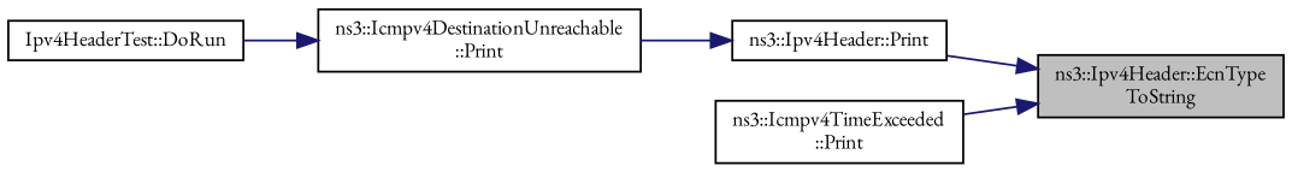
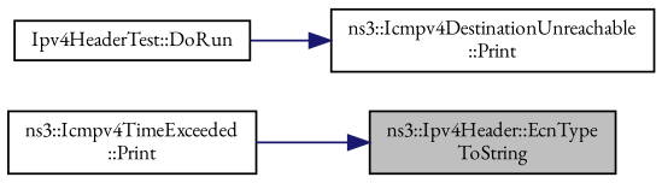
  digraph {
    fontname="EB Garamond"
    rankdir=RL
    node [color=black fillcolor=white fontname="EB Garamond" fontsize=10 shape=record style=filled]
    edge [color=midnightblue dir=back fontname="EB Garamond" fontsize=10 labelfontname=Helvetica labelfontsize=10 style=solid]
    n1 [fillcolor=grey75 fontcolor=black height=0.2 label="ns3::Ipv4Header::EcnType\lToString" width=0.4]
-   n2 [height=0.2 label="ns3::Ipv4Header::Print" width=0.4]
    n3 [height=0.2 label="ns3::Icmpv4TimeExceeded\l::Print" width=0.4]
    n4 [height=0.2 label="ns3::Icmpv4DestinationUnreachable\l::Print" width=0.4]
    n5 [height=0.2 label="Ipv4HeaderTest::DoRun" width=0.4]
-   n1 -> n2
    n1 -> n3
-   n2 -> n4
    n4 -> n5
  }
